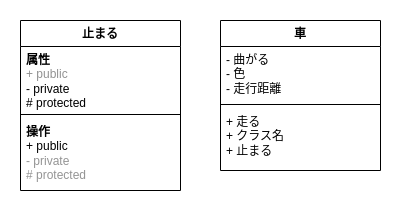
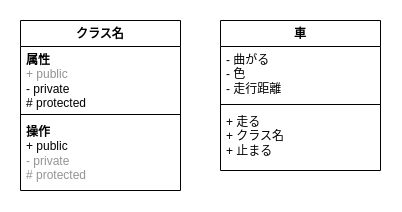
  <mxCell id="0" />
  <mxCell id="1" parent="0" />
  <mxCell id="2" value="車" style="swimlane;fontStyle=1;align=center;verticalAlign=top;childLayout=stackLayout;horizontal=1;startSize=26;horizontalStack=0;resizeParent=1;resizeParentMax=0;resizeLast=0;collapsible=1;marginBottom=0;whiteSpace=wrap;html=1;" vertex="1" parent="1"><mxGeometry x="220" y="20" width="160" height="150" as="geometry" /></mxCell>
  <mxCell id="3" value="- 曲がる&lt;div&gt;- 色&lt;/div&gt;&lt;div&gt;- 走行距離&lt;/div&gt;" style="text;strokeColor=none;fillColor=none;align=left;verticalAlign=top;spacingLeft=4;spacingRight=4;overflow=hidden;rotatable=0;points=[[0,0.5],[1,0.5]];portConstraint=eastwest;whiteSpace=wrap;html=1;" vertex="1" parent="2"><mxGeometry y="26" width="160" height="54" as="geometry" /></mxCell>
  <mxCell id="4" value="" style="line;strokeWidth=1;fillColor=none;align=left;verticalAlign=middle;spacingTop=-1;spacingLeft=3;spacingRight=3;rotatable=0;labelPosition=right;points=[];portConstraint=eastwest;strokeColor=inherit;" vertex="1" parent="2"><mxGeometry y="80" width="160" height="8" as="geometry" /></mxCell>
  <mxCell id="5" value="+ 走る&lt;div&gt;+ クラス名&lt;/div&gt;&lt;div&gt;+ 止まる&lt;/div&gt;" style="text;strokeColor=none;fillColor=none;align=left;verticalAlign=top;spacingLeft=4;spacingRight=4;overflow=hidden;rotatable=0;points=[[0,0.5],[1,0.5]];portConstraint=eastwest;whiteSpace=wrap;html=1;" vertex="1" parent="2"><mxGeometry y="88" width="160" height="62" as="geometry" /></mxCell>
- <mxCell id="6" value="止まる" style="swimlane;fontStyle=1;align=center;verticalAlign=top;childLayout=stackLayout;horizontal=1;startSize=26;horizontalStack=0;resizeParent=1;resizeParentMax=0;resizeLast=0;collapsible=1;marginBottom=0;whiteSpace=wrap;html=1;" vertex="1" parent="1"><mxGeometry x="20" y="20" width="160" height="170" as="geometry" /></mxCell>
+ <mxCell id="6" value="クラス名" style="swimlane;fontStyle=1;align=center;verticalAlign=top;childLayout=stackLayout;horizontal=1;startSize=26;horizontalStack=0;resizeParent=1;resizeParentMax=0;resizeLast=0;collapsible=1;marginBottom=0;whiteSpace=wrap;html=1;" vertex="1" parent="1"><mxGeometry x="20" y="20" width="160" height="170" as="geometry" /></mxCell>
  <mxCell id="7" value="&lt;b&gt;属性&lt;/b&gt;&lt;div&gt;&lt;font style=&quot;color: rgb(146, 146, 146);&quot;&gt;+ public&lt;/font&gt;&lt;br&gt;&lt;div&gt;- private&lt;/div&gt;&lt;/div&gt;&lt;div&gt;# protected&lt;/div&gt;" style="text;strokeColor=none;fillColor=none;align=left;verticalAlign=top;spacingLeft=4;spacingRight=4;overflow=hidden;rotatable=0;points=[[0,0.5],[1,0.5]];portConstraint=eastwest;whiteSpace=wrap;html=1;" vertex="1" parent="6"><mxGeometry y="26" width="160" height="64" as="geometry" /></mxCell>
  <mxCell id="8" value="" style="line;strokeWidth=1;fillColor=none;align=left;verticalAlign=middle;spacingTop=-1;spacingLeft=3;spacingRight=3;rotatable=0;labelPosition=right;points=[];portConstraint=eastwest;strokeColor=inherit;" vertex="1" parent="6"><mxGeometry y="90" width="160" height="8" as="geometry" /></mxCell>
  <mxCell id="9" value="&lt;b&gt;操作&lt;/b&gt;&lt;div&gt;&lt;div&gt;+ public&lt;br&gt;&lt;div&gt;&lt;font style=&quot;color: rgb(148, 148, 148);&quot;&gt;- private&lt;/font&gt;&lt;/div&gt;&lt;/div&gt;&lt;div&gt;&lt;font style=&quot;color: rgb(148, 148, 148);&quot;&gt;# protected&lt;/font&gt;&lt;/div&gt;&lt;/div&gt;" style="text;strokeColor=none;fillColor=none;align=left;verticalAlign=top;spacingLeft=4;spacingRight=4;overflow=hidden;rotatable=0;points=[[0,0.5],[1,0.5]];portConstraint=eastwest;whiteSpace=wrap;html=1;" vertex="1" parent="6"><mxGeometry y="98" width="160" height="72" as="geometry" /></mxCell>
